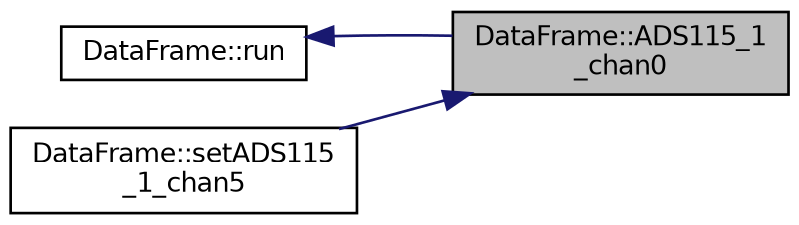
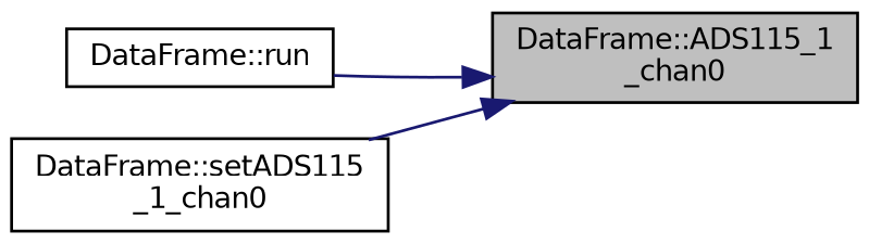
  digraph {
    rankdir=RL
    node [color=black fillcolor=white fontname=Helvetica fontsize=10 shape=record style=filled]
    edge [color=midnightblue dir=back fontname=Helvetica fontsize=10 labelfontname=Helvetica labelfontsize=10 style=solid]
    n1 [fillcolor=grey75 fontcolor=black height=0.2 label="DataFrame::ADS115_1\l_chan0" width=0.4]
    n2 [height=0.2 label="DataFrame::run" width=0.4]
-   n3 [height=0.2 label="DataFrame::setADS115\l_1_chan5" width=0.4]
-   n2 -> n1
+   n3 [height=0.2 label="DataFrame::setADS115\l_1_chan0" width=0.4]
+   n1 -> n2
    n1 -> n3
  }
